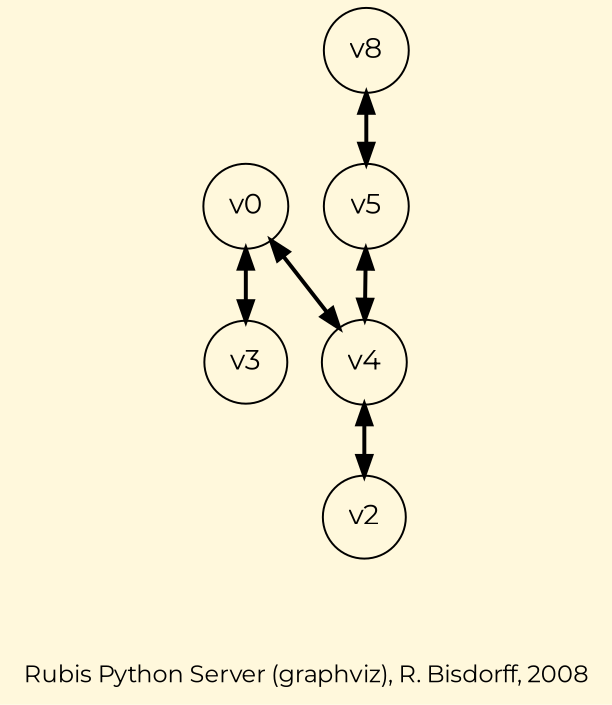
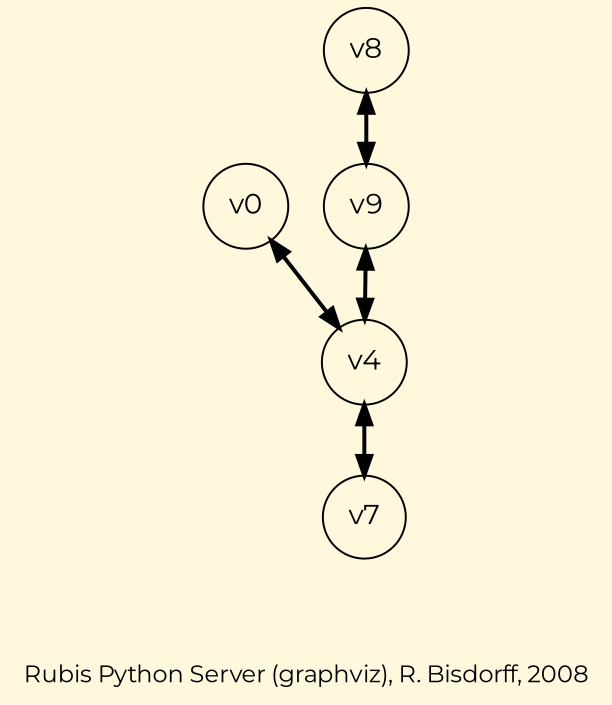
  digraph {
    bgcolor=cornsilk
    fontname=Montserrat
    fontsize=12
    label="\nRubis Python Server (graphviz), R. Bisdorff, 2008"
    node [fontname=Montserrat shape=circle]
    edge [arrowhead=normal arrowtail=normal color=black dir=both fontname=Montserrat style="setlinewidth(2)"]
    n1 [label=v0]
-   n2 [label=v3]
    n3 [label=v4]
-   n4 [label=v2]
+   n4 [label=v7]
    n5 [label=v8]
-   n6 [label=v5]
-   n1 -> n2
+   n6 [label=v9]
    n1 -> n3
    n3 -> n4
    n5 -> n6
    n6 -> n3
  }
